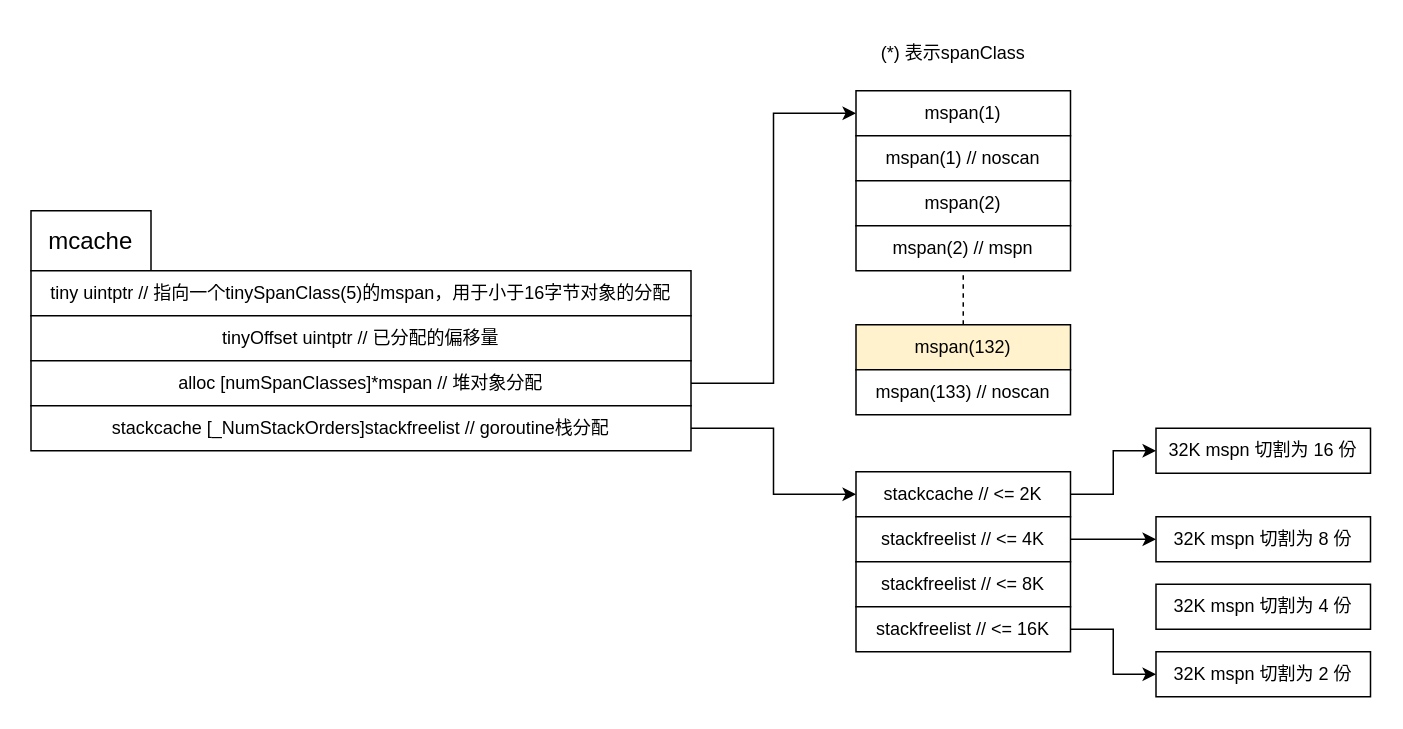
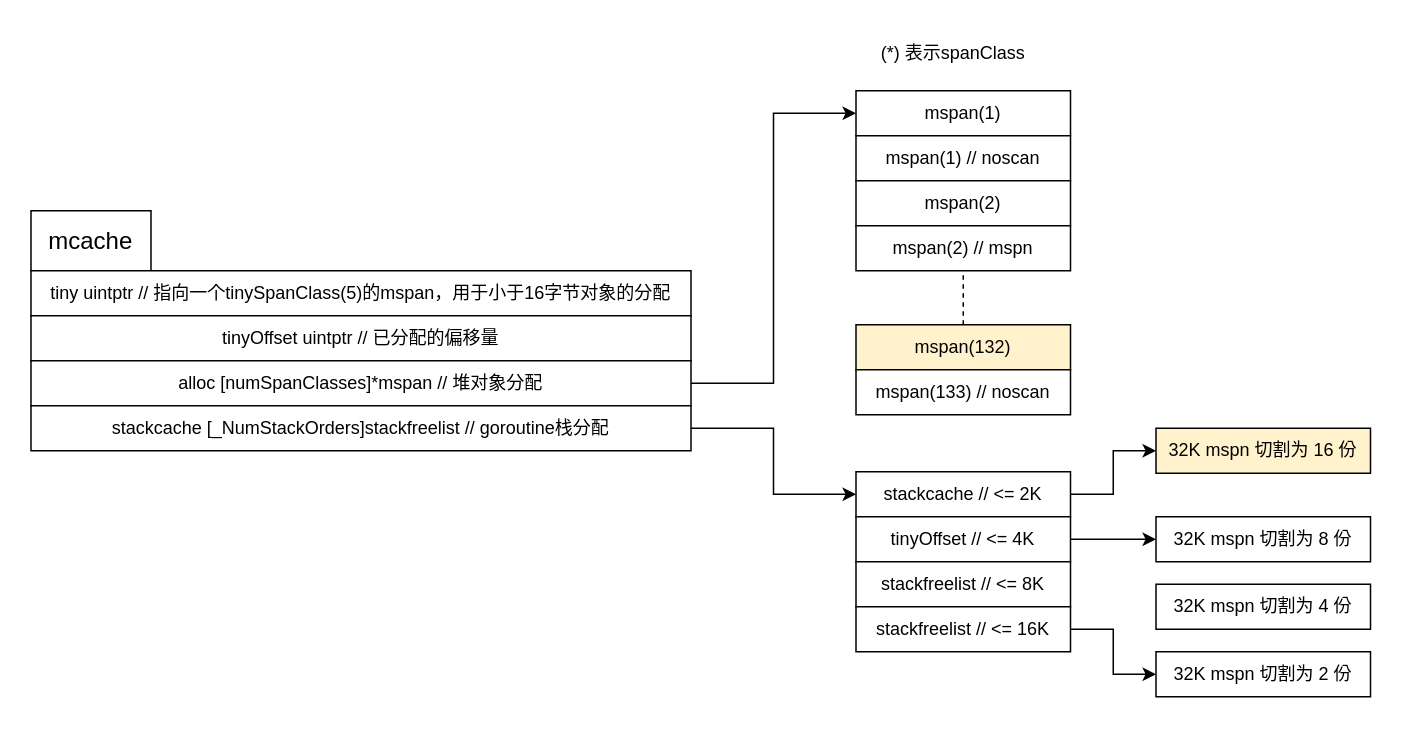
  <mxCell id="0" />
  <mxCell id="1" parent="0" />
  <mxCell id="2" value="&lt;font style=&quot;font-size: 16px&quot;&gt;mcache&lt;/font&gt;" style="rounded=0;whiteSpace=wrap;html=1;align=center;" parent="1" vertex="1"><mxGeometry x="20" y="140" width="80" height="40" as="geometry" /></mxCell>
  <mxCell id="3" value="tiny uintptr // 指向一个tinySpanClass(5)的mspan，用于小于16字节对象的分配" style="rounded=0;whiteSpace=wrap;html=1;" parent="1" vertex="1"><mxGeometry x="20" y="180" width="440" height="30" as="geometry" /></mxCell>
  <mxCell id="4" value="tinyOffset uintptr // 已分配的偏移量" style="rounded=0;whiteSpace=wrap;html=1;" parent="1" vertex="1"><mxGeometry x="20" y="210" width="440" height="30" as="geometry" /></mxCell>
  <mxCell id="5" style="edgeStyle=orthogonalEdgeStyle;rounded=0;orthogonalLoop=1;jettySize=auto;html=1;entryX=0;entryY=0.5;entryDx=0;entryDy=0;" parent="1" source="6" target="9" edge="1"><mxGeometry relative="1" as="geometry" /></mxCell>
  <mxCell id="6" value="alloc [numSpanClasses]*mspan // 堆对象分配" style="rounded=0;whiteSpace=wrap;html=1;" parent="1" vertex="1"><mxGeometry x="20" y="240" width="440" height="30" as="geometry" /></mxCell>
  <mxCell id="7" style="edgeStyle=orthogonalEdgeStyle;rounded=0;orthogonalLoop=1;jettySize=auto;html=1;entryX=0;entryY=0.5;entryDx=0;entryDy=0;" parent="1" source="8" target="18" edge="1"><mxGeometry relative="1" as="geometry" /></mxCell>
  <mxCell id="8" value="stackcache [_NumStackOrders]stackfreelist // goroutine栈分配" style="rounded=0;whiteSpace=wrap;html=1;" parent="1" vertex="1"><mxGeometry x="20" y="270" width="440" height="30" as="geometry" /></mxCell>
  <mxCell id="9" value="mspan(1)" style="rounded=0;whiteSpace=wrap;html=1;" parent="1" vertex="1"><mxGeometry x="570" y="60" width="143" height="30" as="geometry" /></mxCell>
  <mxCell id="10" value="mspan(1) // noscan" style="rounded=0;whiteSpace=wrap;html=1;" parent="1" vertex="1"><mxGeometry x="570" y="90" width="143" height="30" as="geometry" /></mxCell>
  <mxCell id="11" value="mspan(2)" style="rounded=0;whiteSpace=wrap;html=1;" parent="1" vertex="1"><mxGeometry x="570" y="120" width="143" height="30" as="geometry" /></mxCell>
  <mxCell id="12" value="mspan(2) // mspn" style="rounded=0;whiteSpace=wrap;html=1;" parent="1" vertex="1"><mxGeometry x="570" y="150" width="143" height="30" as="geometry" /></mxCell>
  <mxCell id="13" value="mspan(132)" style="rounded=0;whiteSpace=wrap;html=1;fillColor=#fff2cc;" parent="1" vertex="1"><mxGeometry x="570" y="216" width="143" height="30" as="geometry" /></mxCell>
  <mxCell id="14" value="mspan(133) // noscan" style="rounded=0;whiteSpace=wrap;html=1;" parent="1" vertex="1"><mxGeometry x="570" y="246" width="143" height="30" as="geometry" /></mxCell>
  <mxCell id="15" value="" style="endArrow=none;dashed=1;html=1;entryX=0.5;entryY=1;entryDx=0;entryDy=0;exitX=0.5;exitY=0;exitDx=0;exitDy=0;" parent="1" source="13" target="12" edge="1"><mxGeometry width="50" height="50" relative="1" as="geometry"><mxPoint x="650" y="226" as="sourcePoint" /><mxPoint x="670" y="206" as="targetPoint" /></mxGeometry></mxCell>
  <mxCell id="16" value="(*) 表示spanClass" style="text;html=1;strokeColor=none;fillColor=none;align=center;verticalAlign=middle;whiteSpace=wrap;rounded=0;" parent="1" vertex="1"><mxGeometry x="570" y="20" width="130" height="30" as="geometry" /></mxCell>
  <mxCell id="17" style="edgeStyle=orthogonalEdgeStyle;rounded=0;orthogonalLoop=1;jettySize=auto;html=1;entryX=0;entryY=0.5;entryDx=0;entryDy=0;" parent="1" source="18" target="25" edge="1"><mxGeometry relative="1" as="geometry" /></mxCell>
  <mxCell id="18" value="stackcache // &amp;lt;= 2K" style="rounded=0;whiteSpace=wrap;html=1;" parent="1" vertex="1"><mxGeometry x="570" y="314" width="143" height="30" as="geometry" /></mxCell>
  <mxCell id="19" style="edgeStyle=orthogonalEdgeStyle;rounded=0;orthogonalLoop=1;jettySize=auto;html=1;entryX=0;entryY=0.5;entryDx=0;entryDy=0;" parent="1" source="20" target="26" edge="1"><mxGeometry relative="1" as="geometry" /></mxCell>
- <mxCell id="20" value="stackfreelist // &amp;lt;= 4K" style="rounded=0;whiteSpace=wrap;html=1;" parent="1" vertex="1"><mxGeometry x="570" y="344" width="143" height="30" as="geometry" /></mxCell>
+ <mxCell id="20" value="tinyOffset // &amp;lt;= 4K" style="rounded=0;whiteSpace=wrap;html=1;" parent="1" vertex="1"><mxGeometry x="570" y="344" width="143" height="30" as="geometry" /></mxCell>
  <mxCell id="21" style="edgeStyle=orthogonalEdgeStyle;rounded=0;orthogonalLoop=1;jettySize=auto;html=1;" parent="1" source="22" target="24" edge="1"><mxGeometry relative="1" as="geometry" /></mxCell>
  <mxCell id="22" value="stackfreelist // &amp;lt;= 8K" style="rounded=0;whiteSpace=wrap;html=1;" parent="1" vertex="1"><mxGeometry x="570" y="374" width="143" height="30" as="geometry" /></mxCell>
  <mxCell id="23" style="edgeStyle=orthogonalEdgeStyle;rounded=0;orthogonalLoop=1;jettySize=auto;html=1;entryX=0;entryY=0.5;entryDx=0;entryDy=0;" parent="1" source="24" target="28" edge="1"><mxGeometry relative="1" as="geometry" /></mxCell>
  <mxCell id="24" value="stackfreelist // &amp;lt;= 16K" style="rounded=0;whiteSpace=wrap;html=1;" parent="1" vertex="1"><mxGeometry x="570" y="404" width="143" height="30" as="geometry" /></mxCell>
- <mxCell id="25" value="32K mspn 切割为 16 份" style="rounded=0;whiteSpace=wrap;html=1;" parent="1" vertex="1"><mxGeometry x="770" y="285" width="143" height="30" as="geometry" /></mxCell>
+ <mxCell id="25" value="32K mspn 切割为 16 份" style="rounded=0;whiteSpace=wrap;html=1;fillColor=#fff2cc;" parent="1" vertex="1"><mxGeometry x="770" y="285" width="143" height="30" as="geometry" /></mxCell>
  <mxCell id="26" value="32K mspn 切割为 8 份" style="rounded=0;whiteSpace=wrap;html=1;" parent="1" vertex="1"><mxGeometry x="770" y="344" width="143" height="30" as="geometry" /></mxCell>
  <mxCell id="27" value="32K mspn 切割为 4 份" style="rounded=0;whiteSpace=wrap;html=1;" parent="1" vertex="1"><mxGeometry x="770" y="389" width="143" height="30" as="geometry" /></mxCell>
  <mxCell id="28" value="32K mspn 切割为 2 份" style="rounded=0;whiteSpace=wrap;html=1;" parent="1" vertex="1"><mxGeometry x="770" y="434" width="143" height="30" as="geometry" /></mxCell>
